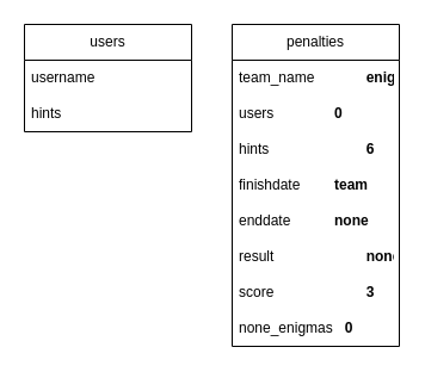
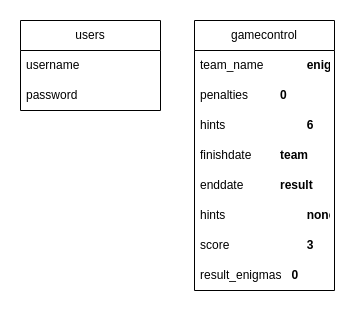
  <mxCell id="0" />
  <mxCell id="1" parent="0" />
  <mxCell id="2" value="users" style="swimlane;fontStyle=0;childLayout=stackLayout;horizontal=1;startSize=30;horizontalStack=0;resizeParent=1;resizeParentMax=0;resizeLast=0;collapsible=1;marginBottom=0;whiteSpace=wrap;html=1;" vertex="1" parent="1"><mxGeometry x="20" y="20" width="140" height="90" as="geometry" /></mxCell>
  <mxCell id="3" value="username" style="text;strokeColor=none;fillColor=none;align=left;verticalAlign=middle;spacingLeft=4;spacingRight=4;overflow=hidden;points=[[0,0.5],[1,0.5]];portConstraint=eastwest;rotatable=0;whiteSpace=wrap;html=1;" vertex="1" parent="2"><mxGeometry y="30" width="140" height="30" as="geometry" /></mxCell>
- <mxCell id="4" value="hints" style="text;strokeColor=none;fillColor=none;align=left;verticalAlign=middle;spacingLeft=4;spacingRight=4;overflow=hidden;points=[[0,0.5],[1,0.5]];portConstraint=eastwest;rotatable=0;whiteSpace=wrap;html=1;" vertex="1" parent="2"><mxGeometry y="60" width="140" height="30" as="geometry" /></mxCell>
- <mxCell id="5" value="penalties" style="swimlane;fontStyle=0;childLayout=stackLayout;horizontal=1;startSize=30;horizontalStack=0;resizeParent=1;resizeParentMax=0;resizeLast=0;collapsible=1;marginBottom=0;whiteSpace=wrap;html=1;" vertex="1" parent="1"><mxGeometry x="194" y="20" width="140" height="270" as="geometry" /></mxCell>
+ <mxCell id="4" value="password" style="text;strokeColor=none;fillColor=none;align=left;verticalAlign=middle;spacingLeft=4;spacingRight=4;overflow=hidden;points=[[0,0.5],[1,0.5]];portConstraint=eastwest;rotatable=0;whiteSpace=wrap;html=1;" vertex="1" parent="2"><mxGeometry y="60" width="140" height="30" as="geometry" /></mxCell>
+ <mxCell id="5" value="gamecontrol" style="swimlane;fontStyle=0;childLayout=stackLayout;horizontal=1;startSize=30;horizontalStack=0;resizeParent=1;resizeParentMax=0;resizeLast=0;collapsible=1;marginBottom=0;whiteSpace=wrap;html=1;" vertex="1" parent="1"><mxGeometry x="194" y="20" width="140" height="270" as="geometry" /></mxCell>
  <mxCell id="6" value="team_name&lt;span style=&quot;white-space: pre;&quot;&gt;&#09;&lt;/span&gt;&lt;span style=&quot;white-space: pre;&quot;&gt;&#09;&lt;/span&gt;&lt;b&gt;enigmas&lt;/b&gt;" style="text;strokeColor=none;fillColor=none;align=left;verticalAlign=middle;spacingLeft=4;spacingRight=4;overflow=hidden;points=[[0,0.5],[1,0.5]];portConstraint=eastwest;rotatable=0;whiteSpace=wrap;html=1;" vertex="1" parent="5"><mxGeometry y="30" width="140" height="30" as="geometry" /></mxCell>
- <mxCell id="7" value="users&lt;span style=&quot;white-space: pre;&quot;&gt;&#09;&lt;/span&gt;&lt;span style=&quot;white-space: pre;&quot;&gt;&#09;&lt;/span&gt;&lt;b&gt;0&lt;/b&gt;" style="text;strokeColor=none;fillColor=none;align=left;verticalAlign=middle;spacingLeft=4;spacingRight=4;overflow=hidden;points=[[0,0.5],[1,0.5]];portConstraint=eastwest;rotatable=0;whiteSpace=wrap;html=1;" vertex="1" parent="5"><mxGeometry y="60" width="140" height="30" as="geometry" /></mxCell>
+ <mxCell id="7" value="penalties&lt;span style=&quot;white-space: pre;&quot;&gt;&#09;&lt;/span&gt;&lt;span style=&quot;white-space: pre;&quot;&gt;&#09;&lt;/span&gt;&lt;b&gt;0&lt;/b&gt;" style="text;strokeColor=none;fillColor=none;align=left;verticalAlign=middle;spacingLeft=4;spacingRight=4;overflow=hidden;points=[[0,0.5],[1,0.5]];portConstraint=eastwest;rotatable=0;whiteSpace=wrap;html=1;" vertex="1" parent="5"><mxGeometry y="60" width="140" height="30" as="geometry" /></mxCell>
  <mxCell id="8" value="hints&lt;span style=&quot;white-space: pre;&quot;&gt;&#09;&lt;/span&gt;&lt;span style=&quot;white-space: pre;&quot;&gt;&#09;&lt;/span&gt;&lt;span style=&quot;white-space: pre;&quot;&gt;&#09;&lt;/span&gt;&lt;b&gt;6&lt;/b&gt;" style="text;strokeColor=none;fillColor=none;align=left;verticalAlign=middle;spacingLeft=4;spacingRight=4;overflow=hidden;points=[[0,0.5],[1,0.5]];portConstraint=eastwest;rotatable=0;whiteSpace=wrap;html=1;" vertex="1" parent="5"><mxGeometry y="90" width="140" height="30" as="geometry" /></mxCell>
  <mxCell id="9" value="finishdate&lt;span style=&quot;white-space: pre;&quot;&gt;&#09;&lt;/span&gt;&lt;span style=&quot;white-space: pre;&quot;&gt;&#09;&lt;/span&gt;&lt;b&gt;team&lt;/b&gt;" style="text;strokeColor=none;fillColor=none;align=left;verticalAlign=middle;spacingLeft=4;spacingRight=4;overflow=hidden;points=[[0,0.5],[1,0.5]];portConstraint=eastwest;rotatable=0;whiteSpace=wrap;html=1;" vertex="1" parent="5"><mxGeometry y="120" width="140" height="30" as="geometry" /></mxCell>
- <mxCell id="10" value="enddate&lt;span style=&quot;white-space: pre;&quot;&gt;&#09;&lt;/span&gt;&lt;span style=&quot;white-space: pre;&quot;&gt;&#09;&lt;/span&gt;&lt;b&gt;none&lt;/b&gt;" style="text;strokeColor=none;fillColor=none;align=left;verticalAlign=middle;spacingLeft=4;spacingRight=4;overflow=hidden;points=[[0,0.5],[1,0.5]];portConstraint=eastwest;rotatable=0;whiteSpace=wrap;html=1;" vertex="1" parent="5"><mxGeometry y="150" width="140" height="30" as="geometry" /></mxCell>
- <mxCell id="11" value="result&lt;span style=&quot;white-space: pre;&quot;&gt;&#09;&lt;/span&gt;&lt;span style=&quot;white-space: pre;&quot;&gt;&#09;&lt;/span&gt;&lt;span style=&quot;white-space: pre;&quot;&gt;&#09;&lt;/span&gt;&lt;b&gt;none&lt;/b&gt;" style="text;strokeColor=none;fillColor=none;align=left;verticalAlign=middle;spacingLeft=4;spacingRight=4;overflow=hidden;points=[[0,0.5],[1,0.5]];portConstraint=eastwest;rotatable=0;whiteSpace=wrap;html=1;" vertex="1" parent="5"><mxGeometry y="180" width="140" height="30" as="geometry" /></mxCell>
+ <mxCell id="10" value="enddate&lt;span style=&quot;white-space: pre;&quot;&gt;&#09;&lt;/span&gt;&lt;span style=&quot;white-space: pre;&quot;&gt;&#09;&lt;/span&gt;&lt;b&gt;result&lt;/b&gt;" style="text;strokeColor=none;fillColor=none;align=left;verticalAlign=middle;spacingLeft=4;spacingRight=4;overflow=hidden;points=[[0,0.5],[1,0.5]];portConstraint=eastwest;rotatable=0;whiteSpace=wrap;html=1;" vertex="1" parent="5"><mxGeometry y="150" width="140" height="30" as="geometry" /></mxCell>
+ <mxCell id="11" value="hints&lt;span style=&quot;white-space: pre;&quot;&gt;&#09;&lt;/span&gt;&lt;span style=&quot;white-space: pre;&quot;&gt;&#09;&lt;/span&gt;&lt;span style=&quot;white-space: pre;&quot;&gt;&#09;&lt;/span&gt;&lt;b&gt;none&lt;/b&gt;" style="text;strokeColor=none;fillColor=none;align=left;verticalAlign=middle;spacingLeft=4;spacingRight=4;overflow=hidden;points=[[0,0.5],[1,0.5]];portConstraint=eastwest;rotatable=0;whiteSpace=wrap;html=1;" vertex="1" parent="5"><mxGeometry y="180" width="140" height="30" as="geometry" /></mxCell>
  <mxCell id="12" value="score&lt;span style=&quot;white-space: pre;&quot;&gt;&#09;&lt;/span&gt;&lt;span style=&quot;white-space: pre;&quot;&gt;&#09;&lt;/span&gt;&lt;span style=&quot;white-space: pre;&quot;&gt;&#09;&lt;/span&gt;&lt;b&gt;3&lt;/b&gt;" style="text;strokeColor=none;fillColor=none;align=left;verticalAlign=middle;spacingLeft=4;spacingRight=4;overflow=hidden;points=[[0,0.5],[1,0.5]];portConstraint=eastwest;rotatable=0;whiteSpace=wrap;html=1;" vertex="1" parent="5"><mxGeometry y="210" width="140" height="30" as="geometry" /></mxCell>
- <mxCell id="13" value="none_enigmas&lt;span style=&quot;white-space: pre;&quot;&gt;   &lt;b&gt;0&lt;/b&gt;&#09;&lt;/span&gt;" style="text;strokeColor=none;fillColor=none;align=left;verticalAlign=middle;spacingLeft=4;spacingRight=4;overflow=hidden;points=[[0,0.5],[1,0.5]];portConstraint=eastwest;rotatable=0;whiteSpace=wrap;html=1;" vertex="1" parent="5"><mxGeometry y="240" width="140" height="30" as="geometry" /></mxCell>
+ <mxCell id="13" value="result_enigmas&lt;span style=&quot;white-space: pre;&quot;&gt;   &lt;b&gt;0&lt;/b&gt;&#09;&lt;/span&gt;" style="text;strokeColor=none;fillColor=none;align=left;verticalAlign=middle;spacingLeft=4;spacingRight=4;overflow=hidden;points=[[0,0.5],[1,0.5]];portConstraint=eastwest;rotatable=0;whiteSpace=wrap;html=1;" vertex="1" parent="5"><mxGeometry y="240" width="140" height="30" as="geometry" /></mxCell>
